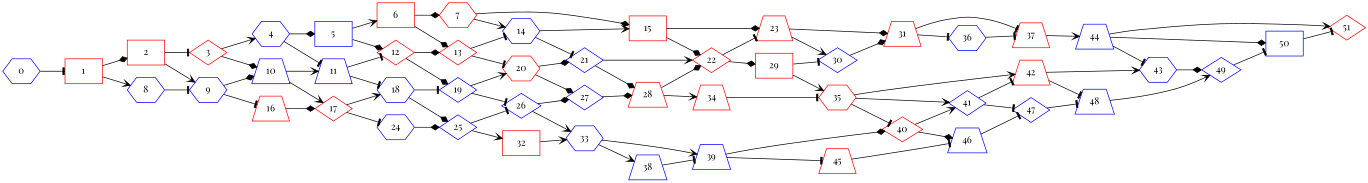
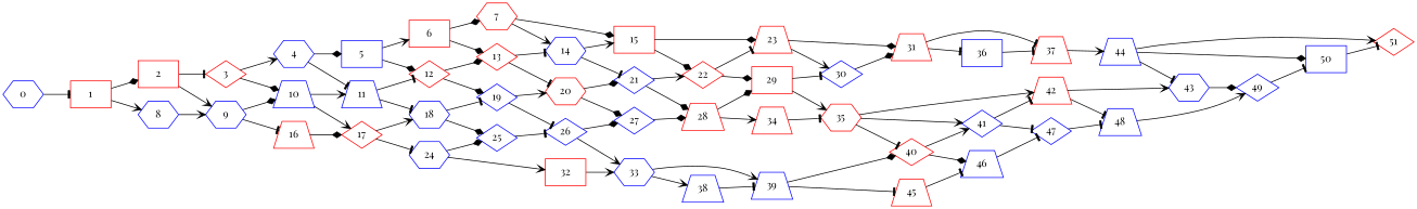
  digraph {
    fontname="Playfair Display"
    rankdir=LR
    node [color=blue fontname="Playfair Display" shape=diamond]
    edge [arrowhead=tee fontname="Playfair Display"]
    35 [color=red shape=hexagon]
    40 [color=red]
    41
    42 [color=red shape=trapezium]
    46 [shape=trapezium]
    47
    48 [shape=trapezium]
    43 [shape=hexagon]
    0 [shape=hexagon]
    1 [color=red shape=box]
    8 [shape=hexagon]
    2 [color=red shape=box]
    9 [shape=hexagon]
    3 [color=red]
    10 [shape=trapezium]
    16 [color=red shape=trapezium]
    4 [shape=hexagon]
    11 [shape=trapezium]
    17 [color=red]
    5 [shape=box]
    12 [color=red]
    18 [shape=hexagon]
    24 [shape=hexagon]
    6 [color=red shape=box]
    13 [color=red]
    19
    25
    7 [color=red shape=hexagon]
    14 [shape=hexagon]
    20 [color=red shape=hexagon]
    26
    15 [color=red shape=box]
    21
    27
    22 [color=red]
    23 [color=red shape=trapezium]
    28 [color=red shape=trapezium]
    29 [color=red shape=box]
    30
    31 [color=red shape=trapezium]
    32 [color=red shape=box]
    33 [shape=hexagon]
    34 [color=red shape=trapezium]
-   36 [shape=hexagon]
+   36 [shape=box]
    37 [color=red shape=trapezium]
    38 [shape=trapezium]
    39 [shape=trapezium]
    44 [shape=trapezium]
    45 [color=red shape=trapezium]
    50 [shape=box]
    51 [color=red]
    49
    35 -> 40
    35 -> 41 [arrowhead=vee]
    35 -> 42 [arrowhead=vee]
    40 -> 41 [arrowhead=vee]
    40 -> 46 [arrowhead=diamond]
    41 -> 42
    41 -> 47
    42 -> 48
    42 -> 43 [arrowhead=vee]
    46 -> 47
    47 -> 48
    48 -> 49 [arrowhead=vee]
    43 -> 49 [arrowhead=diamond]
    0 -> 1
    1 -> 8 [arrowhead=vee]
    1 -> 2 [arrowhead=diamond]
-   8 -> 9
+   8 -> 9 [arrowhead=vee]
    2 -> 9 [arrowhead=vee]
    2 -> 3
    9 -> 10 [arrowhead=diamond]
    9 -> 16
    3 -> 10 [arrowhead=diamond]
    3 -> 4 [arrowhead=vee]
    10 -> 11 [arrowhead=vee]
    10 -> 17 [arrowhead=vee]
    16 -> 17 [arrowhead=diamond]
    4 -> 11
    4 -> 5 [arrowhead=diamond]
    11 -> 12
    11 -> 18
    17 -> 18 [arrowhead=vee]
    17 -> 24
    5 -> 12 [arrowhead=diamond]
    5 -> 6 [arrowhead=vee]
    12 -> 13 [arrowhead=diamond]
    12 -> 19 [arrowhead=diamond]
    18 -> 19
    18 -> 25 [arrowhead=diamond]
    24 -> 25 [arrowhead=diamond]
    6 -> 13 [arrowhead=diamond]
    6 -> 7 [arrowhead=diamond]
    13 -> 14
    13 -> 20
    19 -> 20 [arrowhead=vee]
    19 -> 26
    25 -> 26
-   25 -> 32 [arrowhead=vee]
+   24 -> 32 [arrowhead=vee]
    7 -> 14 [arrowhead=vee]
    7 -> 15 [arrowhead=diamond]
    14 -> 15 [arrowhead=vee]
    14 -> 21
    20 -> 21 [arrowhead=diamond]
    20 -> 27 [arrowhead=diamond]
    26 -> 27 [arrowhead=diamond]
    26 -> 33 [arrowhead=vee]
    15 -> 22 [arrowhead=diamond]
    15 -> 23 [arrowhead=diamond]
    21 -> 22 [arrowhead=vee]
    21 -> 28 [arrowhead=diamond]
    27 -> 28 [arrowhead=diamond]
    22 -> 23
    22 -> 29 [arrowhead=diamond]
    23 -> 30 [arrowhead=vee]
    23 -> 31 [arrowhead=diamond]
-   28 -> 22 [arrowhead=diamond]
+   28 -> 29 [arrowhead=diamond]
    28 -> 34 [arrowhead=vee]
    29 -> 35 [arrowhead=vee]
    29 -> 30
    30 -> 31 [arrowhead=diamond]
    31 -> 36
    31 -> 37
    32 -> 33 [arrowhead=vee]
    33 -> 38 [arrowhead=vee]
    33 -> 39 [arrowhead=vee]
    34 -> 35
    36 -> 37
    37 -> 44 [arrowhead=vee]
    38 -> 39
    39 -> 40 [arrowhead=diamond]
    39 -> 45
    44 -> 43
    44 -> 50 [arrowhead=diamond]
    44 -> 51 [arrowhead=vee]
    45 -> 46
    50 -> 51
    49 -> 50
  }
